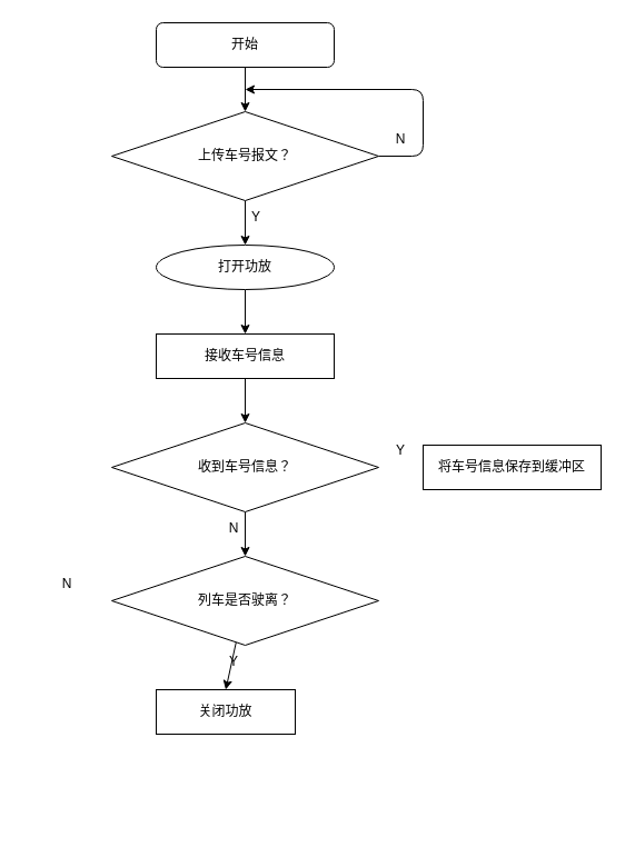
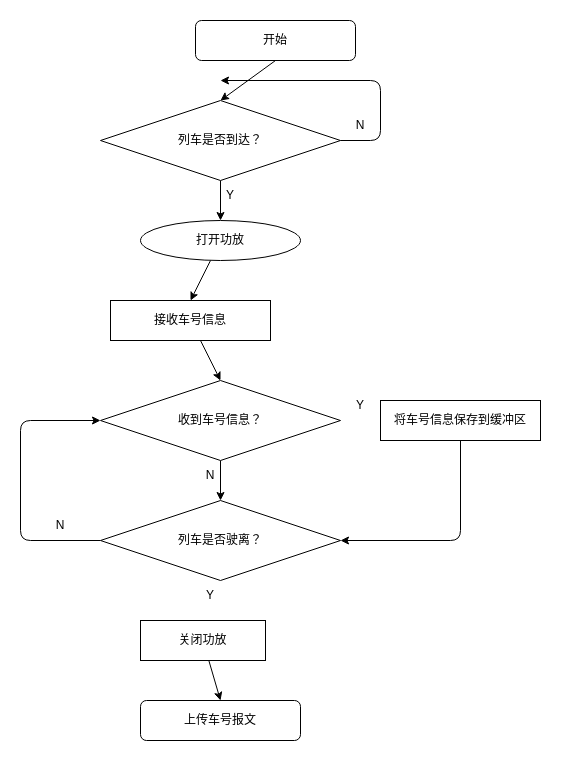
  <mxCell id="0" />
  <mxCell id="1" parent="0" />
- <mxCell id="2" value="开始" style="rounded=1;whiteSpace=wrap;html=1;" parent="1" vertex="1"><mxGeometry x="140" y="20" width="160" height="40" as="geometry" /></mxCell>
+ <mxCell id="2" value="开始" style="rounded=1;whiteSpace=wrap;html=1;" parent="1" vertex="1"><mxGeometry x="195" y="20" width="160" height="40" as="geometry" /></mxCell>
  <mxCell id="3" value="" style="endArrow=classic;html=1;exitX=0.5;exitY=1;exitDx=0;exitDy=0;" parent="1" source="2" edge="1"><mxGeometry width="50" height="50" relative="1" as="geometry"><mxPoint x="380" y="430" as="sourcePoint" /><mxPoint x="220" y="100" as="targetPoint" /></mxGeometry></mxCell>
  <mxCell id="4" style="edgeStyle=none;html=1;exitX=0.5;exitY=1;exitDx=0;exitDy=0;entryX=0.5;entryY=0;entryDx=0;entryDy=0;" parent="1" source="6" target="8" edge="1"><mxGeometry relative="1" as="geometry" /></mxCell>
  <mxCell id="5" style="edgeStyle=none;html=1;exitX=1;exitY=0.5;exitDx=0;exitDy=0;" parent="1" source="6" edge="1"><mxGeometry relative="1" as="geometry"><mxPoint x="220" y="80" as="targetPoint" /><Array as="points"><mxPoint x="380" y="140" /><mxPoint x="380" y="80" /></Array></mxGeometry></mxCell>
- <mxCell id="6" value="上传车号报文？" style="rhombus;whiteSpace=wrap;html=1;" parent="1" vertex="1"><mxGeometry x="100" y="100" width="240" height="80" as="geometry" /></mxCell>
+ <mxCell id="6" value="列车是否到达？" style="rhombus;whiteSpace=wrap;html=1;" parent="1" vertex="1"><mxGeometry x="100" y="100" width="240" height="80" as="geometry" /></mxCell>
  <mxCell id="7" style="edgeStyle=none;html=1;entryX=0.5;entryY=0;entryDx=0;entryDy=0;" parent="1" source="8" target="10" edge="1"><mxGeometry relative="1" as="geometry" /></mxCell>
  <mxCell id="8" value="打开功放" style="ellipse;whiteSpace=wrap;html=1;" parent="1" vertex="1"><mxGeometry x="140" y="220" width="160" height="40" as="geometry" /></mxCell>
  <mxCell id="9" style="edgeStyle=none;html=1;entryX=0.5;entryY=0;entryDx=0;entryDy=0;" parent="1" source="10" target="12" edge="1"><mxGeometry relative="1" as="geometry" /></mxCell>
- <mxCell id="10" value="接收车号信息" style="rounded=0;whiteSpace=wrap;html=1;" parent="1" vertex="1"><mxGeometry x="140" y="300" width="160" height="40" as="geometry" /></mxCell>
+ <mxCell id="10" value="接收车号信息" style="rounded=0;whiteSpace=wrap;html=1;" parent="1" vertex="1"><mxGeometry x="110" y="300" width="160" height="40" as="geometry" /></mxCell>
  <mxCell id="11" style="edgeStyle=none;html=1;entryX=0.5;entryY=0;entryDx=0;entryDy=0;" parent="1" source="12" edge="1"><mxGeometry relative="1" as="geometry"><mxPoint x="220" y="500" as="targetPoint" /></mxGeometry></mxCell>
  <mxCell id="12" value="收到车号信息？" style="rhombus;whiteSpace=wrap;html=1;" parent="1" vertex="1"><mxGeometry x="100" y="380" width="240" height="80" as="geometry" /></mxCell>
- <mxCell id="13" style="edgeStyle=none;html=1;entryX=0.5;entryY=0;entryDx=0;entryDy=0;" parent="1" source="15" target="17" edge="1"><mxGeometry relative="1" as="geometry" /></mxCell>
+ <mxCell id="14" style="edgeStyle=none;html=1;entryX=0;entryY=0.5;entryDx=0;entryDy=0;" parent="1" source="15" edge="1" target="12"><mxGeometry relative="1" as="geometry"><mxPoint x="220" y="360" as="targetPoint" /><Array as="points"><mxPoint x="20" y="540" /><mxPoint x="20" y="420" /></Array></mxGeometry></mxCell>
  <mxCell id="15" value="列车是否驶离？" style="rhombus;whiteSpace=wrap;html=1;" parent="1" vertex="1"><mxGeometry x="100" y="500" width="240" height="80" as="geometry" /></mxCell>
+ <mxCell id="16" style="edgeStyle=none;html=1;entryX=0.5;entryY=0;entryDx=0;entryDy=0;" parent="1" source="17" target="26" edge="1"><mxGeometry relative="1" as="geometry" /></mxCell>
  <mxCell id="17" value="关闭功放" style="rounded=0;whiteSpace=wrap;html=1;" parent="1" vertex="1"><mxGeometry x="140" y="620" width="125" height="40" as="geometry" /></mxCell>
  <mxCell id="18" value="Y" style="text;html=1;strokeColor=none;fillColor=none;align=center;verticalAlign=middle;whiteSpace=wrap;rounded=0;" parent="1" vertex="1"><mxGeometry x="200" y="180" width="60" height="30" as="geometry" /></mxCell>
  <mxCell id="19" value="N" style="text;html=1;strokeColor=none;fillColor=none;align=center;verticalAlign=middle;whiteSpace=wrap;rounded=0;" parent="1" vertex="1"><mxGeometry x="330" y="110" width="60" height="30" as="geometry" /></mxCell>
+ <mxCell id="20" style="edgeStyle=none;html=1;exitX=0.5;exitY=1;exitDx=0;exitDy=0;entryX=1;entryY=0.5;entryDx=0;entryDy=0;" parent="1" source="21" edge="1" target="15"><mxGeometry relative="1" as="geometry"><mxPoint x="220" y="480" as="targetPoint" /><Array as="points"><mxPoint x="460" y="540" /></Array></mxGeometry></mxCell>
  <mxCell id="21" value="将车号信息保存到缓冲区" style="rounded=0;whiteSpace=wrap;html=1;" parent="1" vertex="1"><mxGeometry x="380" y="400" width="160" height="40" as="geometry" /></mxCell>
  <mxCell id="22" value="Y" style="text;html=1;strokeColor=none;fillColor=none;align=center;verticalAlign=middle;whiteSpace=wrap;rounded=0;" parent="1" vertex="1"><mxGeometry x="330" y="390" width="60" height="30" as="geometry" /></mxCell>
  <mxCell id="23" value="N" style="text;html=1;strokeColor=none;fillColor=none;align=center;verticalAlign=middle;whiteSpace=wrap;rounded=0;" parent="1" vertex="1"><mxGeometry x="180" y="460" width="60" height="30" as="geometry" /></mxCell>
  <mxCell id="24" value="Y" style="text;html=1;strokeColor=none;fillColor=none;align=center;verticalAlign=middle;whiteSpace=wrap;rounded=0;" parent="1" vertex="1"><mxGeometry x="180" y="580" width="60" height="30" as="geometry" /></mxCell>
  <mxCell id="25" value="N" style="text;html=1;strokeColor=none;fillColor=none;align=center;verticalAlign=middle;whiteSpace=wrap;rounded=0;" parent="1" vertex="1"><mxGeometry x="30" y="510" width="60" height="30" as="geometry" /></mxCell>
+ <mxCell id="26" value="上传车号报文" style="rounded=1;whiteSpace=wrap;html=1;" vertex="1" parent="1"><mxGeometry x="140" y="700" width="160" height="40" as="geometry" /></mxCell>
